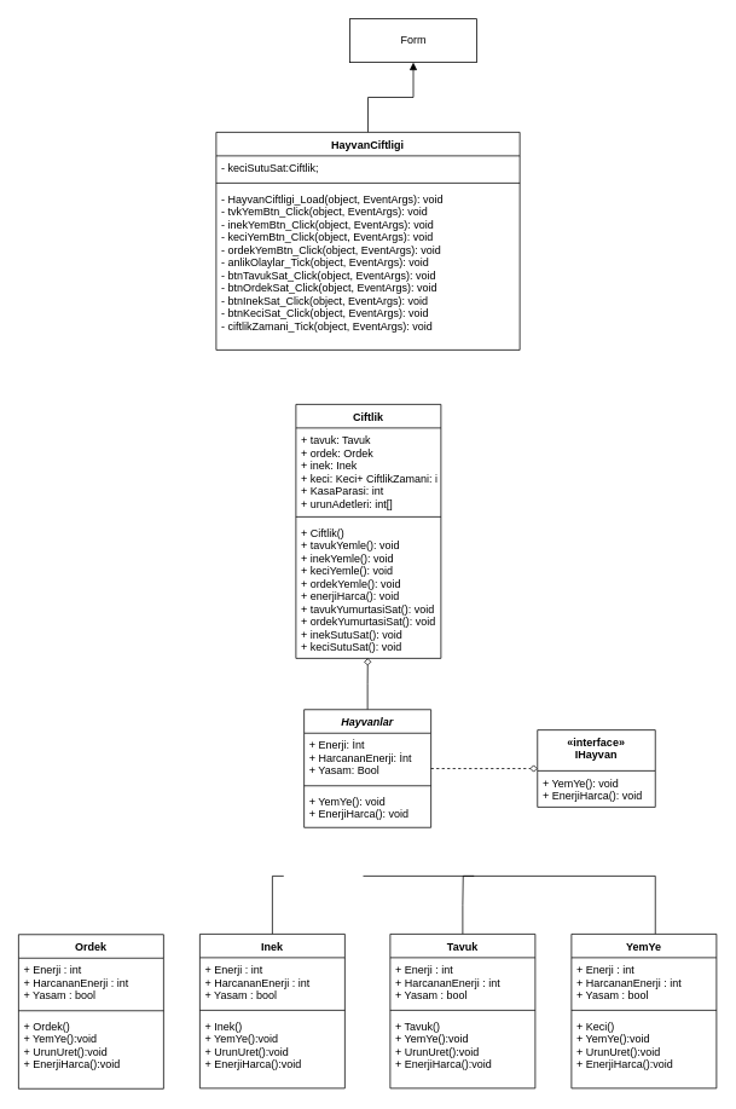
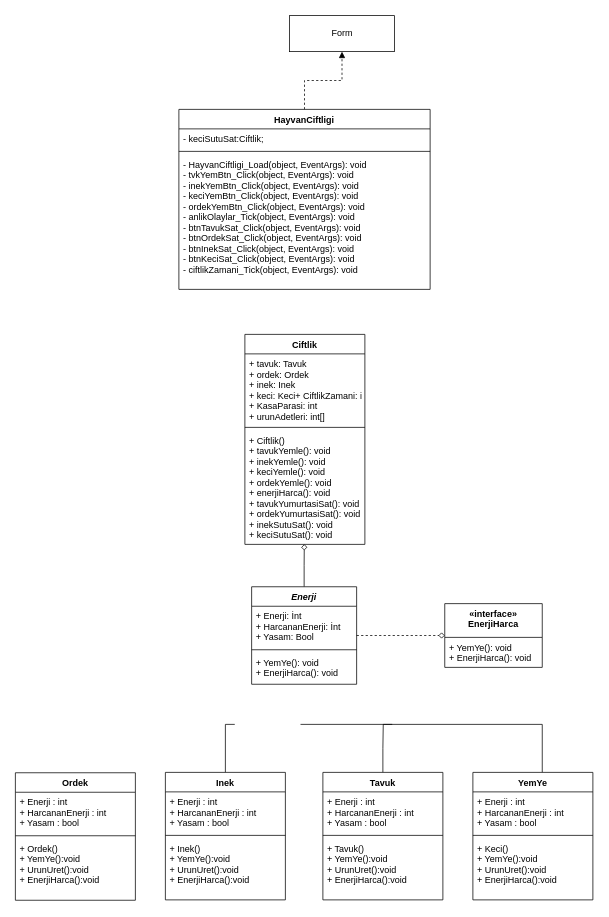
  <mxCell id="0" />
  <mxCell id="1" parent="0" />
  <mxCell id="2" style="edgeStyle=orthogonalEdgeStyle;rounded=0;orthogonalLoop=1;jettySize=auto;html=1;entryX=0.495;entryY=0.998;entryDx=0;entryDy=0;entryPerimeter=0;startArrow=none;startFill=0;endArrow=diamond;endFill=0;" edge="1" parent="1" source="4" target="32"><mxGeometry relative="1" as="geometry" /></mxCell>
  <mxCell id="3" style="edgeStyle=orthogonalEdgeStyle;rounded=0;orthogonalLoop=1;jettySize=auto;html=1;startArrow=none;startFill=0;endArrow=diamond;endFill=0;dashed=1;" edge="1" parent="1" source="4" target="8"><mxGeometry relative="1" as="geometry" /></mxCell>
- <mxCell id="4" value="Hayvanlar" style="swimlane;fontStyle=3;align=center;verticalAlign=top;childLayout=stackLayout;horizontal=1;startSize=26;horizontalStack=0;resizeParent=1;resizeParentMax=0;resizeLast=0;collapsible=1;marginBottom=0;" parent="1" vertex="1"><mxGeometry x="335" y="781.5" width="140" height="130" as="geometry" /></mxCell>
+ <mxCell id="4" value="Enerji" style="swimlane;fontStyle=3;align=center;verticalAlign=top;childLayout=stackLayout;horizontal=1;startSize=26;horizontalStack=0;resizeParent=1;resizeParentMax=0;resizeLast=0;collapsible=1;marginBottom=0;" parent="1" vertex="1"><mxGeometry x="335" y="781.5" width="140" height="130" as="geometry" /></mxCell>
  <mxCell id="5" value="+ Enerji: İnt&#10;+ HarcananEnerji: İnt&#10;+ Yasam: Bool&#10;&#10;" style="text;strokeColor=none;fillColor=none;align=left;verticalAlign=top;spacingLeft=4;spacingRight=4;overflow=hidden;rotatable=0;points=[[0,0.5],[1,0.5]];portConstraint=eastwest;" parent="4" vertex="1"><mxGeometry y="26" width="140" height="54" as="geometry" /></mxCell>
  <mxCell id="6" value="" style="line;strokeWidth=1;fillColor=none;align=left;verticalAlign=middle;spacingTop=-1;spacingLeft=3;spacingRight=3;rotatable=0;labelPosition=right;points=[];portConstraint=eastwest;" parent="4" vertex="1"><mxGeometry y="80" width="140" height="8" as="geometry" /></mxCell>
  <mxCell id="7" value="+ YemYe(): void&#10;+ EnerjiHarca(): void&#10;" style="text;strokeColor=none;fillColor=none;align=left;verticalAlign=top;spacingLeft=4;spacingRight=4;overflow=hidden;rotatable=0;points=[[0,0.5],[1,0.5]];portConstraint=eastwest;" parent="4" vertex="1"><mxGeometry y="88" width="140" height="42" as="geometry" /></mxCell>
- <mxCell id="8" value="«interface»&#10;IHayvan&#10;&#10;&#10;" style="swimlane;fontStyle=1;align=center;verticalAlign=top;childLayout=stackLayout;horizontal=1;startSize=45;horizontalStack=0;resizeParent=1;resizeParentMax=0;resizeLast=0;collapsible=1;marginBottom=0;" parent="1" vertex="1"><mxGeometry x="592.5" y="804" width="130" height="85" as="geometry"><mxRectangle x="480" y="77.5" width="140" height="45" as="alternateBounds" /></mxGeometry></mxCell>
+ <mxCell id="8" value="«interface»&#10;EnerjiHarca&#10;&#10;&#10;" style="swimlane;fontStyle=1;align=center;verticalAlign=top;childLayout=stackLayout;horizontal=1;startSize=45;horizontalStack=0;resizeParent=1;resizeParentMax=0;resizeLast=0;collapsible=1;marginBottom=0;" parent="1" vertex="1"><mxGeometry x="592.5" y="804" width="130" height="85" as="geometry"><mxRectangle x="480" y="77.5" width="140" height="45" as="alternateBounds" /></mxGeometry></mxCell>
  <mxCell id="9" value="+ YemYe(): void&#10;+ EnerjiHarca(): void&#10;" style="text;strokeColor=none;fillColor=none;align=left;verticalAlign=top;spacingLeft=4;spacingRight=4;overflow=hidden;rotatable=0;points=[[0,0.5],[1,0.5]];portConstraint=eastwest;" parent="8" vertex="1"><mxGeometry y="45" width="130" height="40" as="geometry" /></mxCell>
  <mxCell id="10" style="edgeStyle=orthogonalEdgeStyle;rounded=0;orthogonalLoop=1;jettySize=auto;html=1;startArrow=none;startFill=0;endArrow=none;endFill=0;" edge="1" parent="1" source="11"><mxGeometry relative="1" as="geometry"><mxPoint x="522.5" y="965" as="targetPoint" /><Array as="points"><mxPoint x="510.5" y="997" /><mxPoint x="510.5" y="965" /></Array></mxGeometry></mxCell>
  <mxCell id="11" value="Tavuk&#10;" style="swimlane;fontStyle=1;align=center;verticalAlign=top;childLayout=stackLayout;horizontal=1;startSize=26;horizontalStack=0;resizeParent=1;resizeParentMax=0;resizeLast=0;collapsible=1;marginBottom=0;" parent="1" vertex="1"><mxGeometry x="430" y="1029" width="160" height="170" as="geometry" /></mxCell>
  <mxCell id="12" value="+ Enerji : int&#10;+ HarcananEnerji : int&#10;+ Yasam : bool&#10;" style="text;strokeColor=none;fillColor=none;align=left;verticalAlign=top;spacingLeft=4;spacingRight=4;overflow=hidden;rotatable=0;points=[[0,0.5],[1,0.5]];portConstraint=eastwest;" parent="11" vertex="1"><mxGeometry y="26" width="160" height="54" as="geometry" /></mxCell>
  <mxCell id="13" value="" style="line;strokeWidth=1;fillColor=none;align=left;verticalAlign=middle;spacingTop=-1;spacingLeft=3;spacingRight=3;rotatable=0;labelPosition=right;points=[];portConstraint=eastwest;" parent="11" vertex="1"><mxGeometry y="80" width="160" height="8" as="geometry" /></mxCell>
  <mxCell id="14" value="+ Tavuk()&#10;+ YemYe():void&#10;+ UrunUret():void&#10;+ EnerjiHarca():void&#10;&#10;" style="text;strokeColor=none;fillColor=none;align=left;verticalAlign=top;spacingLeft=4;spacingRight=4;overflow=hidden;rotatable=0;points=[[0,0.5],[1,0.5]];portConstraint=eastwest;" parent="11" vertex="1"><mxGeometry y="88" width="160" height="82" as="geometry" /></mxCell>
  <mxCell id="15" style="edgeStyle=orthogonalEdgeStyle;rounded=0;orthogonalLoop=1;jettySize=auto;html=1;startArrow=none;startFill=0;endArrow=none;endFill=0;" edge="1" parent="1" source="16"><mxGeometry relative="1" as="geometry"><mxPoint x="312.5" y="965" as="targetPoint" /><Array as="points"><mxPoint x="299.5" y="965" /></Array></mxGeometry></mxCell>
  <mxCell id="16" value="Inek&#10;" style="swimlane;fontStyle=1;align=center;verticalAlign=top;childLayout=stackLayout;horizontal=1;startSize=26;horizontalStack=0;resizeParent=1;resizeParentMax=0;resizeLast=0;collapsible=1;marginBottom=0;" parent="1" vertex="1"><mxGeometry x="220" y="1029" width="160" height="170" as="geometry" /></mxCell>
  <mxCell id="17" value="+ Enerji : int&#10;+ HarcananEnerji : int&#10;+ Yasam : bool&#10;" style="text;strokeColor=none;fillColor=none;align=left;verticalAlign=top;spacingLeft=4;spacingRight=4;overflow=hidden;rotatable=0;points=[[0,0.5],[1,0.5]];portConstraint=eastwest;" parent="16" vertex="1"><mxGeometry y="26" width="160" height="54" as="geometry" /></mxCell>
  <mxCell id="18" value="" style="line;strokeWidth=1;fillColor=none;align=left;verticalAlign=middle;spacingTop=-1;spacingLeft=3;spacingRight=3;rotatable=0;labelPosition=right;points=[];portConstraint=eastwest;" parent="16" vertex="1"><mxGeometry y="80" width="160" height="8" as="geometry" /></mxCell>
  <mxCell id="19" value="+ Inek()&#10;+ YemYe():void&#10;+ UrunUret():void&#10;+ EnerjiHarca():void&#10;&#10;" style="text;strokeColor=none;fillColor=none;align=left;verticalAlign=top;spacingLeft=4;spacingRight=4;overflow=hidden;rotatable=0;points=[[0,0.5],[1,0.5]];portConstraint=eastwest;" parent="16" vertex="1"><mxGeometry y="88" width="160" height="82" as="geometry" /></mxCell>
  <mxCell id="20" value="Ordek" style="swimlane;fontStyle=1;align=center;verticalAlign=top;childLayout=stackLayout;horizontal=1;startSize=26;horizontalStack=0;resizeParent=1;resizeParentMax=0;resizeLast=0;collapsible=1;marginBottom=0;" parent="1" vertex="1"><mxGeometry x="20" y="1029.5" width="160" height="170" as="geometry" /></mxCell>
  <mxCell id="21" value="+ Enerji : int&#10;+ HarcananEnerji : int&#10;+ Yasam : bool&#10;" style="text;strokeColor=none;fillColor=none;align=left;verticalAlign=top;spacingLeft=4;spacingRight=4;overflow=hidden;rotatable=0;points=[[0,0.5],[1,0.5]];portConstraint=eastwest;" parent="20" vertex="1"><mxGeometry y="26" width="160" height="54" as="geometry" /></mxCell>
  <mxCell id="22" value="" style="line;strokeWidth=1;fillColor=none;align=left;verticalAlign=middle;spacingTop=-1;spacingLeft=3;spacingRight=3;rotatable=0;labelPosition=right;points=[];portConstraint=eastwest;" parent="20" vertex="1"><mxGeometry y="80" width="160" height="8" as="geometry" /></mxCell>
  <mxCell id="23" value="+ Ordek()&#10;+ YemYe():void&#10;+ UrunUret():void&#10;+ EnerjiHarca():void&#10;&#10;" style="text;strokeColor=none;fillColor=none;align=left;verticalAlign=top;spacingLeft=4;spacingRight=4;overflow=hidden;rotatable=0;points=[[0,0.5],[1,0.5]];portConstraint=eastwest;" parent="20" vertex="1"><mxGeometry y="88" width="160" height="82" as="geometry" /></mxCell>
  <mxCell id="24" style="edgeStyle=orthogonalEdgeStyle;rounded=0;orthogonalLoop=1;jettySize=auto;html=1;startArrow=none;startFill=0;endArrow=none;endFill=0;" edge="1" parent="1" source="25"><mxGeometry relative="1" as="geometry"><mxPoint x="400.167" y="965" as="targetPoint" /><Array as="points"><mxPoint x="722.5" y="965" /></Array></mxGeometry></mxCell>
  <mxCell id="25" value="YemYe&#10;" style="swimlane;fontStyle=1;align=center;verticalAlign=top;childLayout=stackLayout;horizontal=1;startSize=26;horizontalStack=0;resizeParent=1;resizeParentMax=0;resizeLast=0;collapsible=1;marginBottom=0;" parent="1" vertex="1"><mxGeometry x="630" y="1029" width="160" height="170" as="geometry" /></mxCell>
  <mxCell id="26" value="+ Enerji : int&#10;+ HarcananEnerji : int&#10;+ Yasam : bool&#10;" style="text;strokeColor=none;fillColor=none;align=left;verticalAlign=top;spacingLeft=4;spacingRight=4;overflow=hidden;rotatable=0;points=[[0,0.5],[1,0.5]];portConstraint=eastwest;" parent="25" vertex="1"><mxGeometry y="26" width="160" height="54" as="geometry" /></mxCell>
  <mxCell id="27" value="" style="line;strokeWidth=1;fillColor=none;align=left;verticalAlign=middle;spacingTop=-1;spacingLeft=3;spacingRight=3;rotatable=0;labelPosition=right;points=[];portConstraint=eastwest;" parent="25" vertex="1"><mxGeometry y="80" width="160" height="8" as="geometry" /></mxCell>
  <mxCell id="28" value="+ Keci()&#10;+ YemYe():void&#10;+ UrunUret():void&#10;+ EnerjiHarca():void&#10;&#10;" style="text;strokeColor=none;fillColor=none;align=left;verticalAlign=top;spacingLeft=4;spacingRight=4;overflow=hidden;rotatable=0;points=[[0,0.5],[1,0.5]];portConstraint=eastwest;" parent="25" vertex="1"><mxGeometry y="88" width="160" height="82" as="geometry" /></mxCell>
  <mxCell id="29" value="Ciftlik" style="swimlane;fontStyle=1;align=center;verticalAlign=top;childLayout=stackLayout;horizontal=1;startSize=26;horizontalStack=0;resizeParent=1;resizeParentMax=0;resizeLast=0;collapsible=1;marginBottom=0;" parent="1" vertex="1"><mxGeometry x="326" y="445" width="160" height="280" as="geometry" /></mxCell>
  <mxCell id="30" value="+ tavuk: Tavuk&#10;+ ordek: Ordek&#10;+ inek: Inek&#10;+ keci: Keci+ CiftlikZamani: int&#10;+ KasaParasi: int&#10;+ urunAdetleri: int[]" style="text;strokeColor=none;fillColor=none;align=left;verticalAlign=top;spacingLeft=4;spacingRight=4;overflow=hidden;rotatable=0;points=[[0,0.5],[1,0.5]];portConstraint=eastwest;" parent="29" vertex="1"><mxGeometry y="26" width="160" height="94" as="geometry" /></mxCell>
  <mxCell id="31" value="" style="line;strokeWidth=1;fillColor=none;align=left;verticalAlign=middle;spacingTop=-1;spacingLeft=3;spacingRight=3;rotatable=0;labelPosition=right;points=[];portConstraint=eastwest;" parent="29" vertex="1"><mxGeometry y="120" width="160" height="8" as="geometry" /></mxCell>
  <mxCell id="32" value="+ Ciftlik()&#10;+ tavukYemle(): void&#10;+ inekYemle(): void&#10;+ keciYemle(): void&#10;+ ordekYemle(): void&#10;+ enerjiHarca(): void&#10;+ tavukYumurtasiSat(): void&#10;+ ordekYumurtasiSat(): void&#10;+ inekSutuSat(): void&#10;+ keciSutuSat(): void&#10;" style="text;strokeColor=none;fillColor=none;align=left;verticalAlign=top;spacingLeft=4;spacingRight=4;overflow=hidden;rotatable=0;points=[[0,0.5],[1,0.5]];portConstraint=eastwest;" parent="29" vertex="1"><mxGeometry y="128" width="160" height="152" as="geometry" /></mxCell>
  <mxCell id="33" value="&lt;div&gt;Form&lt;/div&gt;" style="rounded=0;whiteSpace=wrap;html=1;" vertex="1" parent="1"><mxGeometry x="385.5" y="20" width="140" height="48" as="geometry" /></mxCell>
- <mxCell id="34" style="edgeStyle=orthogonalEdgeStyle;rounded=0;orthogonalLoop=1;jettySize=auto;html=1;exitX=0.5;exitY=0;exitDx=0;exitDy=0;entryX=0.5;entryY=1;entryDx=0;entryDy=0;endArrow=block;endFill=1;" edge="1" parent="1" source="35" target="33"><mxGeometry relative="1" as="geometry" /></mxCell>
+ <mxCell id="34" style="edgeStyle=orthogonalEdgeStyle;rounded=0;orthogonalLoop=1;jettySize=auto;html=1;exitX=0.5;exitY=0;exitDx=0;exitDy=0;entryX=0.5;entryY=1;entryDx=0;entryDy=0;endArrow=block;endFill=1;dashed=1;" edge="1" parent="1" source="35" target="33"><mxGeometry relative="1" as="geometry" /></mxCell>
  <mxCell id="35" value="HayvanCiftligi&#10;" style="swimlane;fontStyle=1;align=center;verticalAlign=top;childLayout=stackLayout;horizontal=1;startSize=26;horizontalStack=0;resizeParent=1;resizeParentMax=0;resizeLast=0;collapsible=1;marginBottom=0;" vertex="1" parent="1"><mxGeometry x="238" y="145" width="335" height="240" as="geometry" /></mxCell>
  <mxCell id="36" value="- keciSutuSat:Ciftlik;" style="text;strokeColor=none;fillColor=none;align=left;verticalAlign=top;spacingLeft=4;spacingRight=4;overflow=hidden;rotatable=0;points=[[0,0.5],[1,0.5]];portConstraint=eastwest;" vertex="1" parent="35"><mxGeometry y="26" width="335" height="26" as="geometry" /></mxCell>
  <mxCell id="37" value="" style="line;strokeWidth=1;fillColor=none;align=left;verticalAlign=middle;spacingTop=-1;spacingLeft=3;spacingRight=3;rotatable=0;labelPosition=right;points=[];portConstraint=eastwest;" vertex="1" parent="35"><mxGeometry y="52" width="335" height="8" as="geometry" /></mxCell>
  <mxCell id="38" value="- HayvanCiftligi_Load(object, EventArgs): void&#10;- tvkYemBtn_Click(object, EventArgs): void&#10;- inekYemBtn_Click(object, EventArgs): void&#10;- keciYemBtn_Click(object, EventArgs): void&#10;- ordekYemBtn_Click(object, EventArgs): void&#10;- anlikOlaylar_Tick(object, EventArgs): void&#10;- btnTavukSat_Click(object, EventArgs): void&#10;- btnOrdekSat_Click(object, EventArgs): void&#10;- btnInekSat_Click(object, EventArgs): void&#10;- btnKeciSat_Click(object, EventArgs): void&#10;- ciftlikZamani_Tick(object, EventArgs): void&#10;&#10;&#10;" style="text;strokeColor=none;fillColor=none;align=left;verticalAlign=top;spacingLeft=4;spacingRight=4;overflow=hidden;rotatable=0;points=[[0,0.5],[1,0.5]];portConstraint=eastwest;" vertex="1" parent="35"><mxGeometry y="60" width="335" height="180" as="geometry" /></mxCell>
